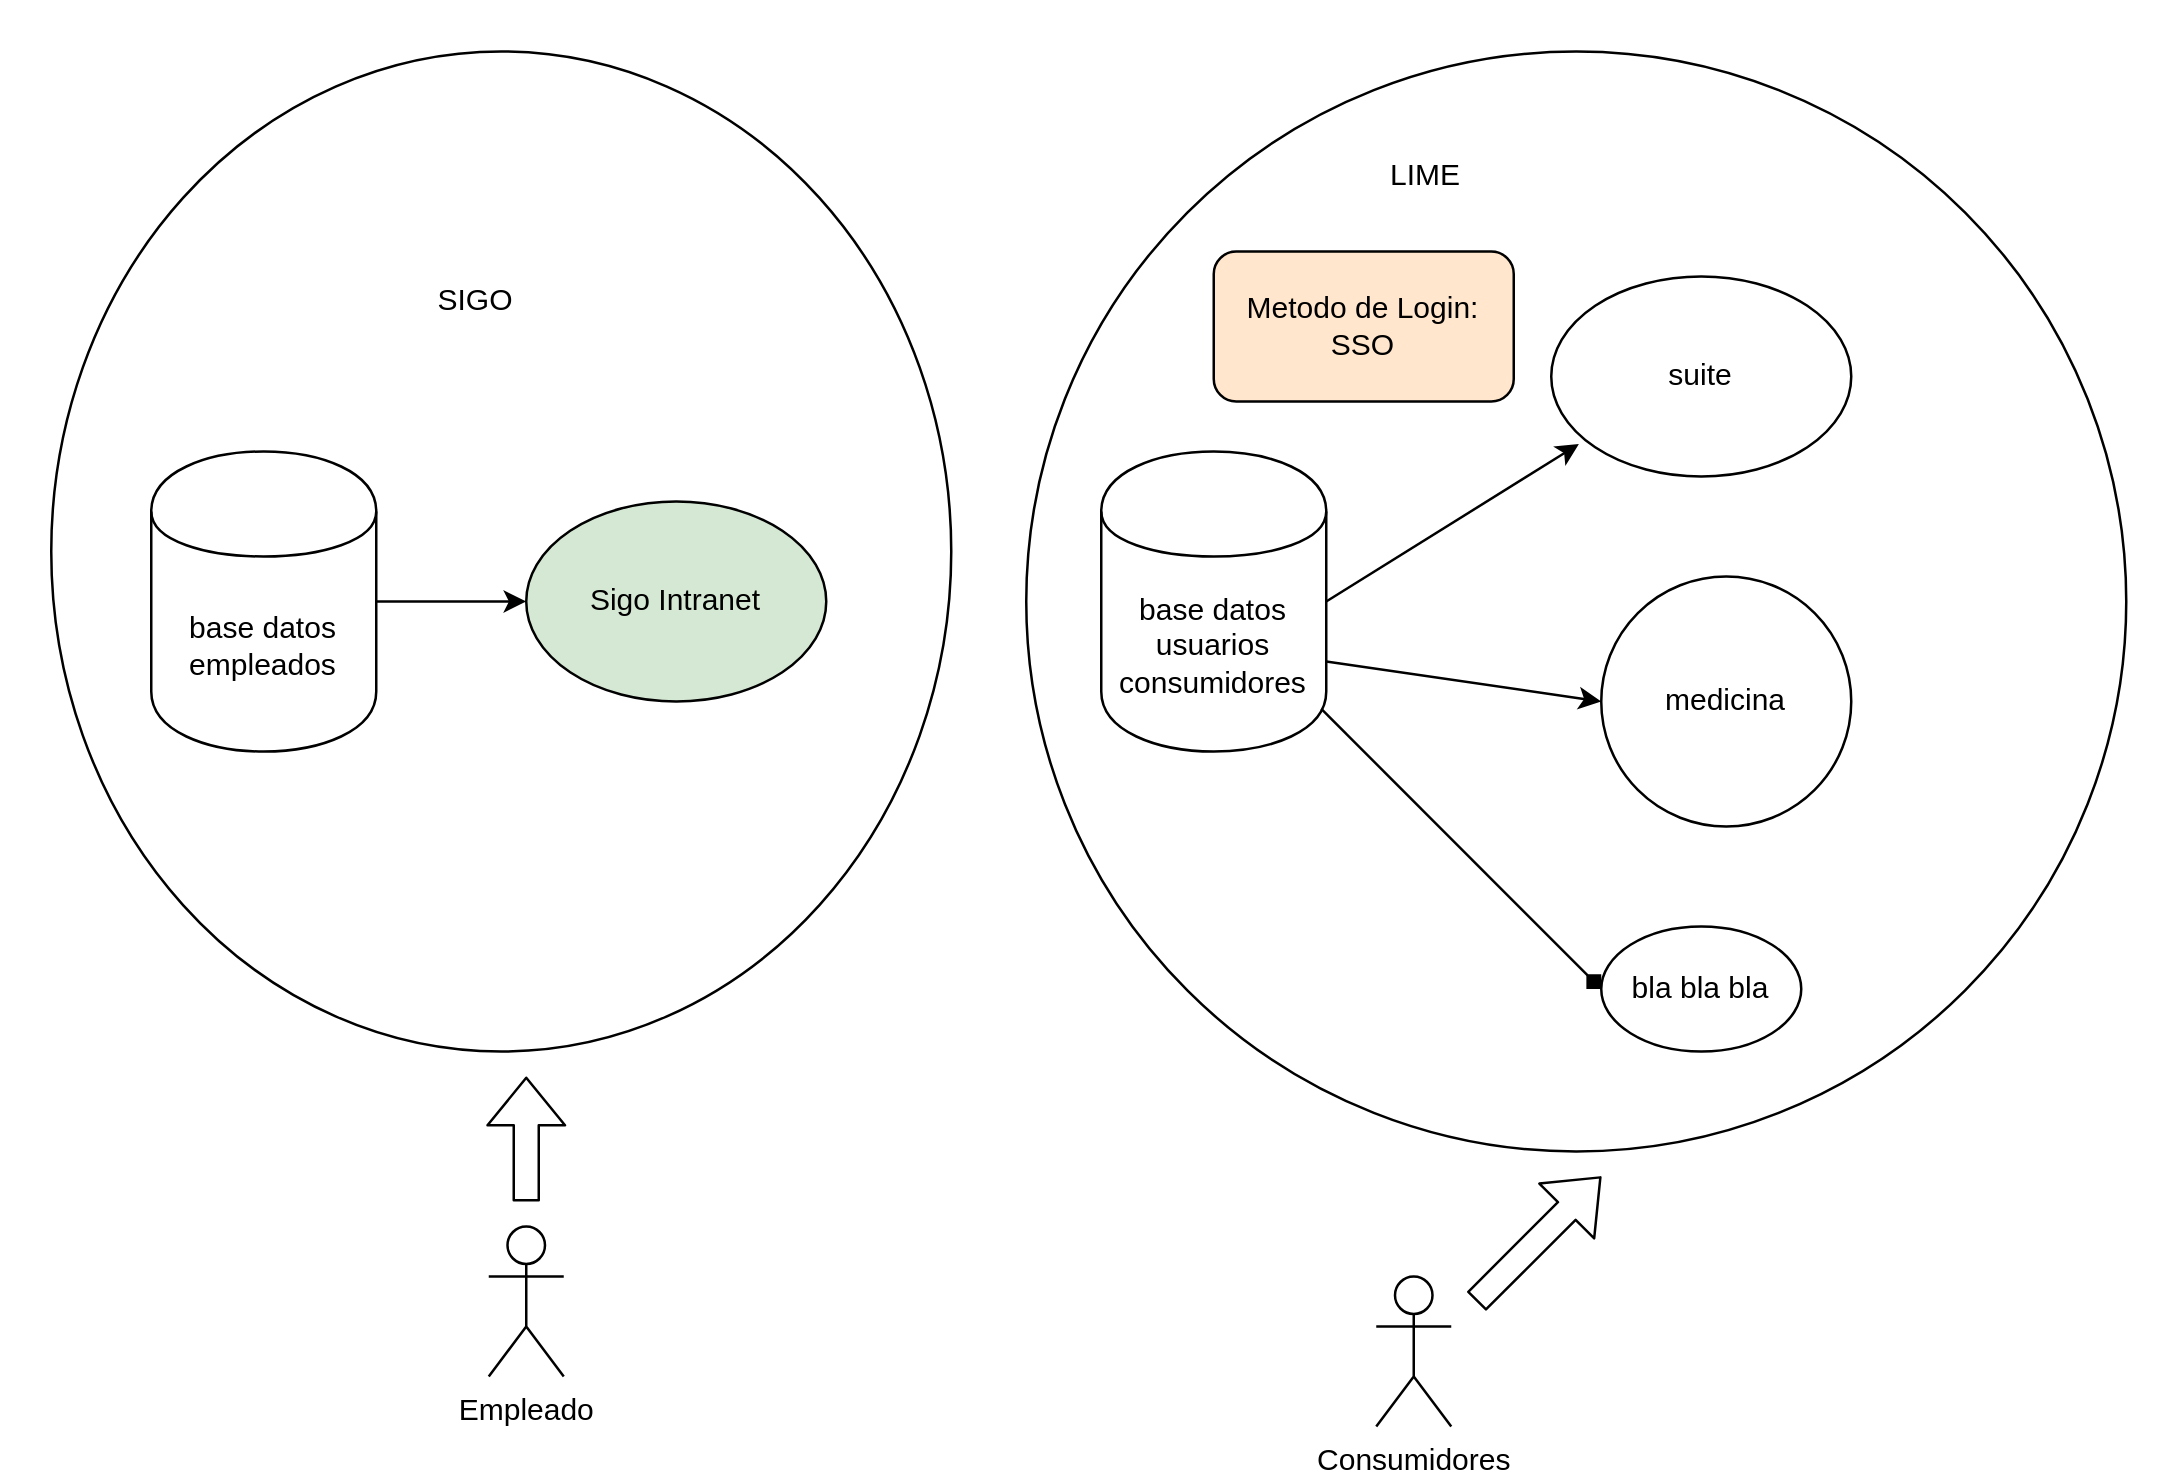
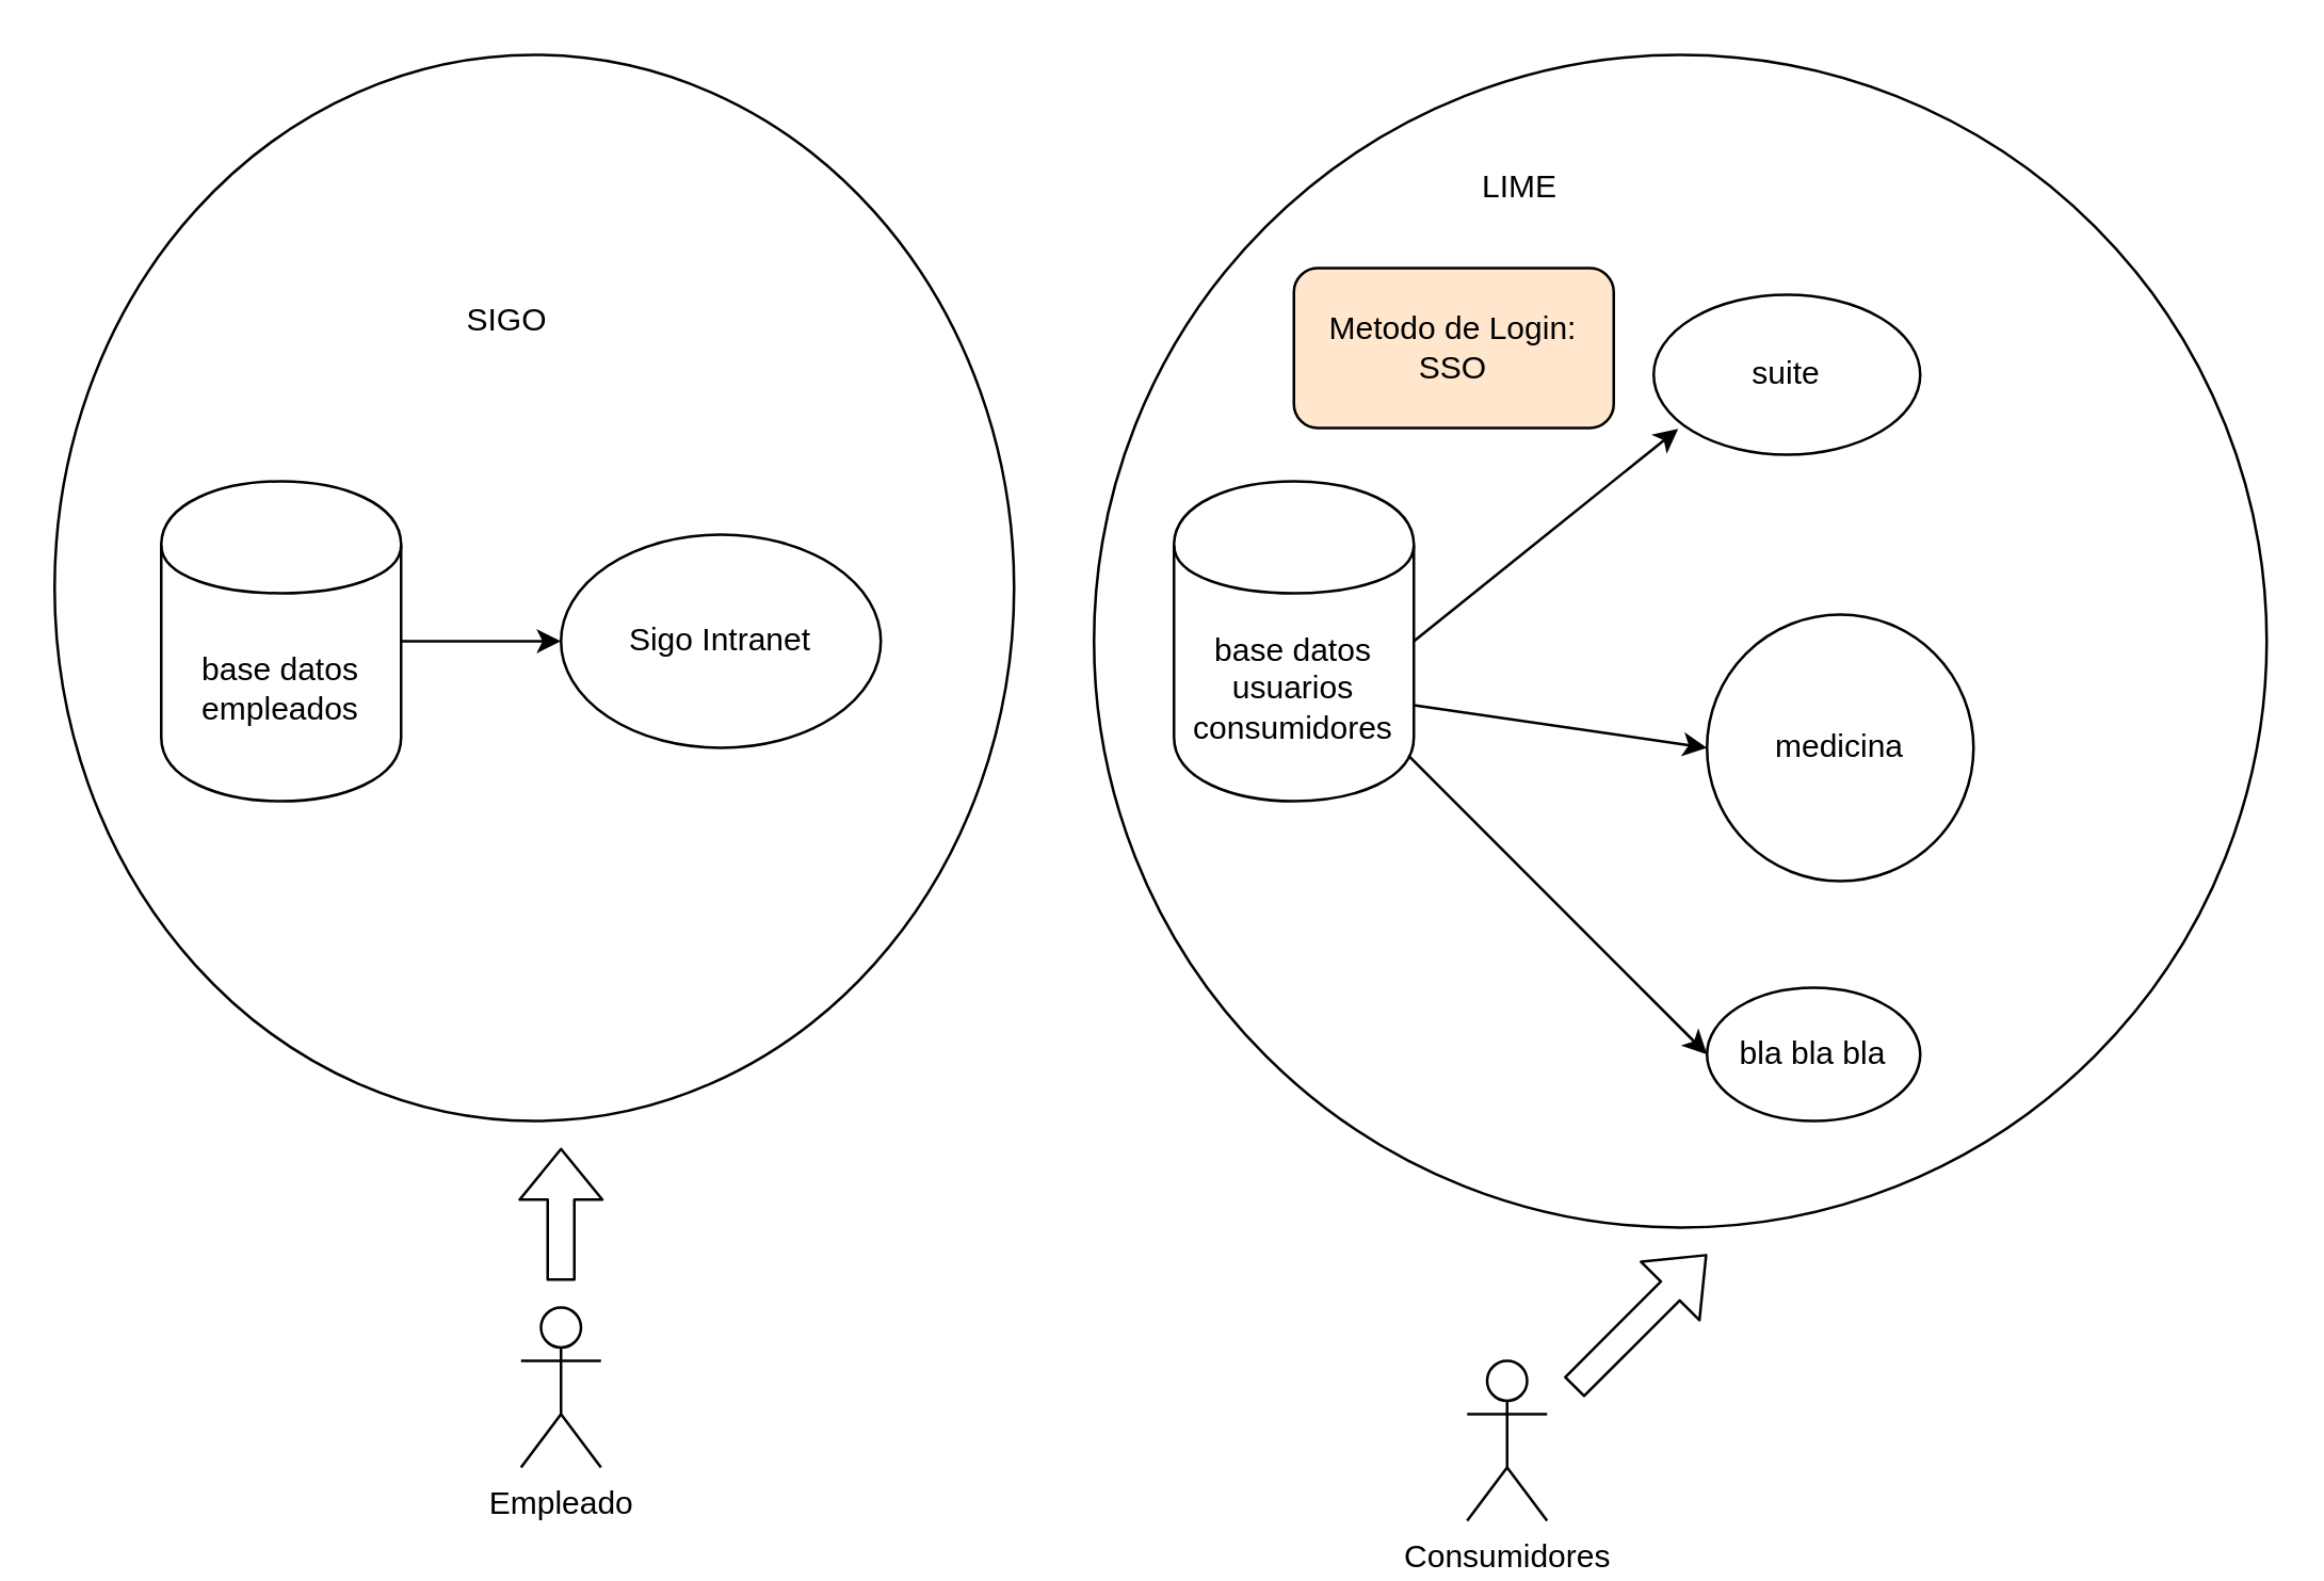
  <mxCell id="0" />
  <mxCell id="1" parent="0" />
  <mxCell id="2" value="" style="ellipse;whiteSpace=wrap;html=1;aspect=fixed;" vertex="1" parent="1"><mxGeometry x="410" y="20" width="440" height="440" as="geometry" /></mxCell>
  <mxCell id="3" value="" style="ellipse;whiteSpace=wrap;html=1;" vertex="1" parent="1"><mxGeometry x="20" y="20" width="360" height="400" as="geometry" /></mxCell>
  <mxCell id="4" value="base datos empleados" style="shape=cylinder;whiteSpace=wrap;html=1;boundedLbl=1;backgroundOutline=1;" vertex="1" parent="1"><mxGeometry x="60" y="180" width="90" height="120" as="geometry" /></mxCell>
- <mxCell id="5" value="suite" style="ellipse;whiteSpace=wrap;html=1;" vertex="1" parent="1"><mxGeometry x="620" y="110" width="120" height="80" as="geometry" /></mxCell>
+ <mxCell id="5" value="suite" style="ellipse;whiteSpace=wrap;html=1;" vertex="1" parent="1"><mxGeometry x="620" y="110" width="100" height="60" as="geometry" /></mxCell>
  <mxCell id="6" value="medicina" style="ellipse;whiteSpace=wrap;html=1;aspect=fixed;" vertex="1" parent="1"><mxGeometry x="640" y="230" width="100" height="100" as="geometry" /></mxCell>
  <mxCell id="7" value="bla bla bla" style="ellipse;whiteSpace=wrap;html=1;aspect=fixed;" vertex="1" parent="1"><mxGeometry x="640" y="370" width="80" height="50" as="geometry" /></mxCell>
  <mxCell id="8" value="base datos usuarios consumidores" style="shape=cylinder;whiteSpace=wrap;html=1;boundedLbl=1;backgroundOutline=1;" vertex="1" parent="1"><mxGeometry x="440" y="180" width="90" height="120" as="geometry" /></mxCell>
  <mxCell id="9" value="" style="endArrow=classic;html=1;entryX=0.092;entryY=0.838;entryDx=0;entryDy=0;entryPerimeter=0;exitX=1;exitY=0.5;exitDx=0;exitDy=0;" edge="1" parent="1" source="8" target="5"><mxGeometry width="50" height="50" relative="1" as="geometry"><mxPoint x="120" y="520" as="sourcePoint" /><mxPoint x="170" y="470" as="targetPoint" /></mxGeometry></mxCell>
  <mxCell id="10" value="" style="endArrow=classic;html=1;entryX=0;entryY=0.5;entryDx=0;entryDy=0;exitX=1;exitY=0.7;exitDx=0;exitDy=0;" edge="1" parent="1" source="8" target="6"><mxGeometry width="50" height="50" relative="1" as="geometry"><mxPoint x="480" y="410" as="sourcePoint" /><mxPoint x="530" y="360" as="targetPoint" /></mxGeometry></mxCell>
- <mxCell id="11" value="" style="endArrow=diamond;html=1;entryX=0;entryY=0.5;entryDx=0;entryDy=0;exitX=0.978;exitY=0.858;exitDx=0;exitDy=0;exitPerimeter=0;" edge="1" parent="1" source="8" target="7"><mxGeometry width="50" height="50" relative="1" as="geometry"><mxPoint x="510" y="380" as="sourcePoint" /><mxPoint x="560" y="330" as="targetPoint" /></mxGeometry></mxCell>
+ <mxCell id="11" value="" style="endArrow=classic;html=1;entryX=0;entryY=0.5;entryDx=0;entryDy=0;exitX=0.978;exitY=0.858;exitDx=0;exitDy=0;exitPerimeter=0;" edge="1" parent="1" source="8" target="7"><mxGeometry width="50" height="50" relative="1" as="geometry"><mxPoint x="510" y="380" as="sourcePoint" /><mxPoint x="560" y="330" as="targetPoint" /></mxGeometry></mxCell>
  <mxCell id="12" value="LIME" style="text;html=1;strokeColor=none;fillColor=none;align=center;verticalAlign=middle;whiteSpace=wrap;rounded=0;" vertex="1" parent="1"><mxGeometry x="550" y="60" width="40" height="20" as="geometry" /></mxCell>
  <mxCell id="13" value="SIGO" style="text;html=1;strokeColor=none;fillColor=none;align=center;verticalAlign=middle;whiteSpace=wrap;rounded=0;" vertex="1" parent="1"><mxGeometry x="170" y="110" width="40" height="20" as="geometry" /></mxCell>
- <mxCell id="14" value="Sigo Intranet" style="ellipse;whiteSpace=wrap;html=1;fillColor=#d5e8d4;" vertex="1" parent="1"><mxGeometry x="210" y="200" width="120" height="80" as="geometry" /></mxCell>
+ <mxCell id="14" value="Sigo Intranet" style="ellipse;whiteSpace=wrap;html=1;" vertex="1" parent="1"><mxGeometry x="210" y="200" width="120" height="80" as="geometry" /></mxCell>
  <mxCell id="15" value="" style="endArrow=classic;html=1;entryX=0;entryY=0.5;entryDx=0;entryDy=0;exitX=1;exitY=0.5;exitDx=0;exitDy=0;" edge="1" parent="1" source="4" target="14"><mxGeometry width="50" height="50" relative="1" as="geometry"><mxPoint x="60" y="520" as="sourcePoint" /><mxPoint x="110" y="470" as="targetPoint" /></mxGeometry></mxCell>
  <mxCell id="16" value="Metodo de Login: SSO" style="rounded=1;whiteSpace=wrap;html=1;fillColor=#ffe6cc;" vertex="1" parent="1"><mxGeometry x="485" y="100" width="120" height="60" as="geometry" /></mxCell>
  <mxCell id="17" value="Empleado" style="shape=umlActor;verticalLabelPosition=bottom;labelBackgroundColor=#ffffff;verticalAlign=top;html=1;outlineConnect=0;" vertex="1" parent="1"><mxGeometry x="195" y="490" width="30" height="60" as="geometry" /></mxCell>
  <mxCell id="18" value="Consumidores" style="shape=umlActor;verticalLabelPosition=bottom;labelBackgroundColor=#ffffff;verticalAlign=top;html=1;outlineConnect=0;" vertex="1" parent="1"><mxGeometry x="550" y="510" width="30" height="60" as="geometry" /></mxCell>
  <mxCell id="19" value="" style="shape=flexArrow;endArrow=classic;html=1;" edge="1" parent="1"><mxGeometry width="50" height="50" relative="1" as="geometry"><mxPoint x="590" y="520" as="sourcePoint" /><mxPoint x="640" y="470" as="targetPoint" /></mxGeometry></mxCell>
  <mxCell id="20" value="" style="shape=flexArrow;endArrow=classic;html=1;" edge="1" parent="1"><mxGeometry width="50" height="50" relative="1" as="geometry"><mxPoint x="210" y="480" as="sourcePoint" /><mxPoint x="210" y="430" as="targetPoint" /></mxGeometry></mxCell>
